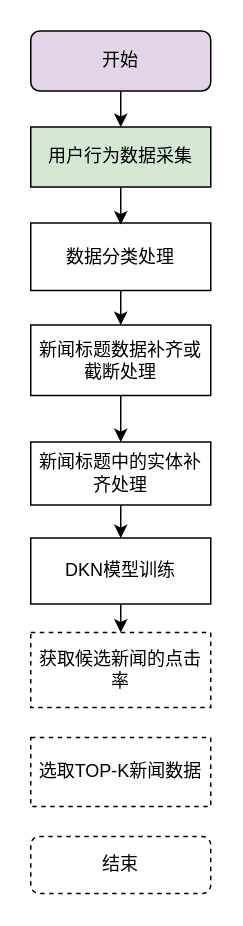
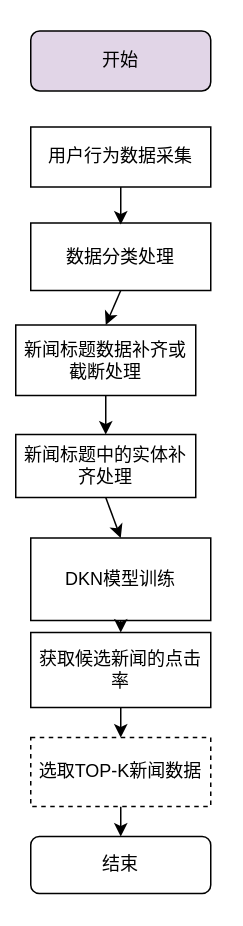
  <mxCell id="0" />
  <mxCell id="1" parent="0" />
  <mxCell id="2" value="开始" style="rounded=1;whiteSpace=wrap;html=1;fillColor=#e1d5e7;" vertex="1" parent="1"><mxGeometry x="20" y="20" width="120" height="40" as="geometry" /></mxCell>
- <mxCell id="3" value="用户行为数据采集" style="rounded=0;whiteSpace=wrap;html=1;fillColor=#d5e8d4;" vertex="1" parent="1"><mxGeometry x="20" y="84" width="120" height="40" as="geometry" /></mxCell>
+ <mxCell id="3" value="用户行为数据采集" style="rounded=0;whiteSpace=wrap;html=1;" vertex="1" parent="1"><mxGeometry x="20" y="84" width="120" height="40" as="geometry" /></mxCell>
  <mxCell id="4" value="数据分类处理" style="rounded=0;whiteSpace=wrap;html=1;" vertex="1" parent="1"><mxGeometry x="20" y="148" width="120" height="45" as="geometry" /></mxCell>
- <mxCell id="5" value="新闻标题数据补齐或截断处理" style="rounded=0;whiteSpace=wrap;html=1;" vertex="1" parent="1"><mxGeometry x="20" y="216" width="120" height="47" as="geometry" /></mxCell>
- <mxCell id="6" value="新闻标题中的实体补齐处理" style="rounded=0;whiteSpace=wrap;html=1;" vertex="1" parent="1"><mxGeometry x="20" y="294" width="120" height="42" as="geometry" /></mxCell>
- <mxCell id="7" value="DKN模型训练" style="rounded=0;whiteSpace=wrap;html=1;" vertex="1" parent="1"><mxGeometry x="20" y="358" width="120" height="44" as="geometry" /></mxCell>
- <mxCell id="8" value="获取候选新闻的点击率" style="rounded=0;whiteSpace=wrap;html=1;dashed=1;" vertex="1" parent="1"><mxGeometry x="20" y="421" width="120" height="50" as="geometry" /></mxCell>
+ <mxCell id="5" value="新闻标题数据补齐或截断处理" style="rounded=0;whiteSpace=wrap;html=1;" vertex="1" parent="1"><mxGeometry x="10" y="216" width="120" height="47" as="geometry" /></mxCell>
+ <mxCell id="6" value="新闻标题中的实体补齐处理" style="rounded=0;whiteSpace=wrap;html=1;" vertex="1" parent="1"><mxGeometry x="10" y="289" width="120" height="42" as="geometry" /></mxCell>
+ <mxCell id="7" value="DKN模型训练" style="rounded=0;whiteSpace=wrap;html=1;" vertex="1" parent="1"><mxGeometry x="20" y="358" width="120" height="55" as="geometry" /></mxCell>
+ <mxCell id="8" value="获取候选新闻的点击率" style="rounded=0;whiteSpace=wrap;html=1;" vertex="1" parent="1"><mxGeometry x="20" y="421" width="120" height="50" as="geometry" /></mxCell>
+ <mxCell id="9" style="edgeStyle=orthogonalEdgeStyle;rounded=0;orthogonalLoop=1;jettySize=auto;html=1;exitX=0.5;exitY=1;exitDx=0;exitDy=0;entryX=0.5;entryY=0;entryDx=0;entryDy=0;" edge="1" parent="1" source="10" target="11"><mxGeometry relative="1" as="geometry" /></mxCell>
  <mxCell id="10" value="选取TOP-K新闻数据" style="rounded=0;whiteSpace=wrap;html=1;dashed=1;" vertex="1" parent="1"><mxGeometry x="20" y="491" width="120" height="46" as="geometry" /></mxCell>
- <mxCell id="11" value="结束" style="rounded=1;whiteSpace=wrap;html=1;dashed=1;" vertex="1" parent="1"><mxGeometry x="20" y="557" width="120" height="38" as="geometry" /></mxCell>
- <mxCell id="12" value="" style="endArrow=classic;html=1;rounded=0;entryX=0.5;entryY=0;entryDx=0;entryDy=0;exitX=0.5;exitY=1;exitDx=0;exitDy=0;" edge="1" parent="1" source="2" target="3"><mxGeometry width="50" height="50" relative="1" as="geometry"><mxPoint x="-49" y="283" as="sourcePoint" /><mxPoint x="1" y="233" as="targetPoint" /></mxGeometry></mxCell>
+ <mxCell id="11" value="结束" style="rounded=1;whiteSpace=wrap;html=1;" vertex="1" parent="1"><mxGeometry x="20" y="557" width="120" height="38" as="geometry" /></mxCell>
  <mxCell id="13" value="" style="endArrow=classic;html=1;rounded=0;exitX=0.5;exitY=1;exitDx=0;exitDy=0;" edge="1" parent="1" source="3"><mxGeometry width="50" height="50" relative="1" as="geometry"><mxPoint x="30" y="199" as="sourcePoint" /><mxPoint x="80" y="149" as="targetPoint" /></mxGeometry></mxCell>
  <mxCell id="14" value="" style="endArrow=classic;html=1;rounded=0;entryX=0.5;entryY=0;entryDx=0;entryDy=0;exitX=0.5;exitY=1;exitDx=0;exitDy=0;" edge="1" parent="1" source="4" target="5"><mxGeometry width="50" height="50" relative="1" as="geometry"><mxPoint x="-49" y="283" as="sourcePoint" /><mxPoint x="1" y="233" as="targetPoint" /></mxGeometry></mxCell>
  <mxCell id="15" value="" style="endArrow=classic;html=1;rounded=0;entryX=0.5;entryY=0;entryDx=0;entryDy=0;exitX=0.5;exitY=1;exitDx=0;exitDy=0;" edge="1" parent="1" source="5" target="6"><mxGeometry width="50" height="50" relative="1" as="geometry"><mxPoint x="-49" y="283" as="sourcePoint" /><mxPoint x="1" y="233" as="targetPoint" /></mxGeometry></mxCell>
  <mxCell id="16" value="" style="endArrow=classic;html=1;rounded=0;entryX=0.5;entryY=0;entryDx=0;entryDy=0;exitX=0.5;exitY=1;exitDx=0;exitDy=0;" edge="1" parent="1" source="6" target="7"><mxGeometry width="50" height="50" relative="1" as="geometry"><mxPoint x="-49" y="283" as="sourcePoint" /><mxPoint x="1" y="233" as="targetPoint" /></mxGeometry></mxCell>
  <mxCell id="17" value="" style="endArrow=classic;html=1;rounded=0;entryX=0.5;entryY=0;entryDx=0;entryDy=0;" edge="1" parent="1" source="7" target="8"><mxGeometry width="50" height="50" relative="1" as="geometry"><mxPoint x="-49" y="383" as="sourcePoint" /><mxPoint x="1" y="333" as="targetPoint" /></mxGeometry></mxCell>
+ <mxCell id="18" value="" style="endArrow=classic;html=1;rounded=0;entryX=0.5;entryY=0;entryDx=0;entryDy=0;exitX=0.5;exitY=1;exitDx=0;exitDy=0;" edge="1" parent="1" source="8" target="10"><mxGeometry width="50" height="50" relative="1" as="geometry"><mxPoint x="-49" y="483" as="sourcePoint" /><mxPoint x="1" y="433" as="targetPoint" /></mxGeometry></mxCell>
  <mxCell id="19" style="edgeStyle=orthogonalEdgeStyle;rounded=0;orthogonalLoop=1;jettySize=auto;html=1;exitX=0.5;exitY=1;exitDx=0;exitDy=0;" edge="1" parent="1" source="10" target="10"><mxGeometry relative="1" as="geometry" /></mxCell>
